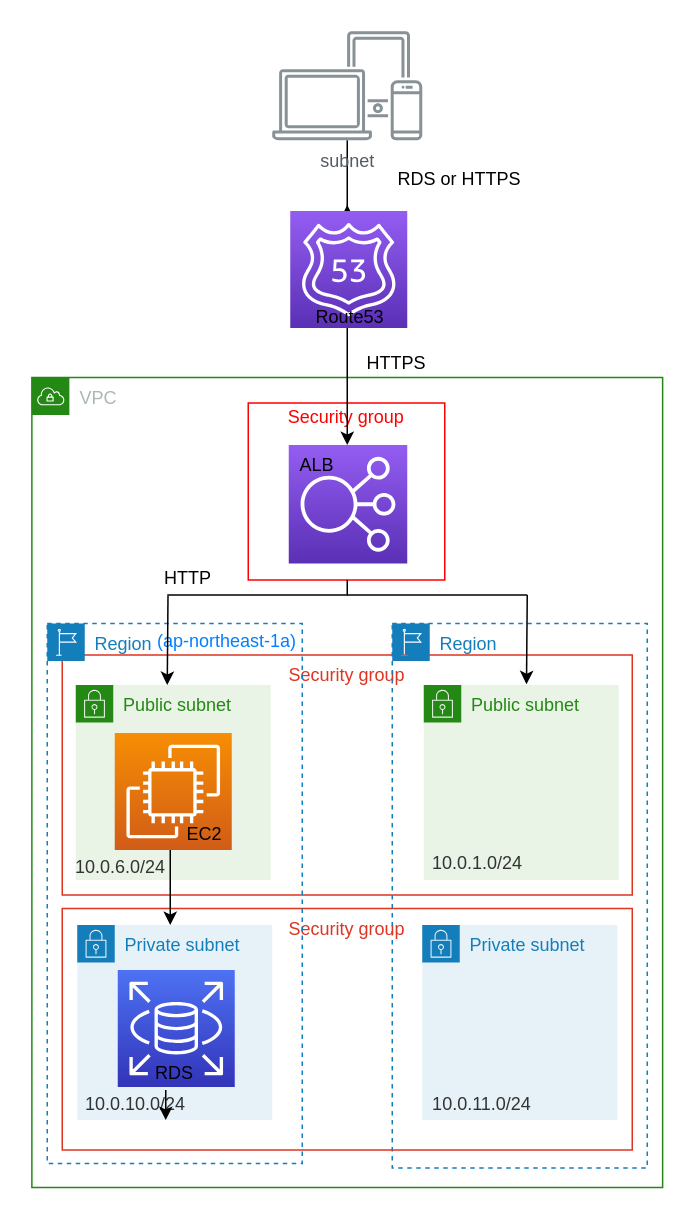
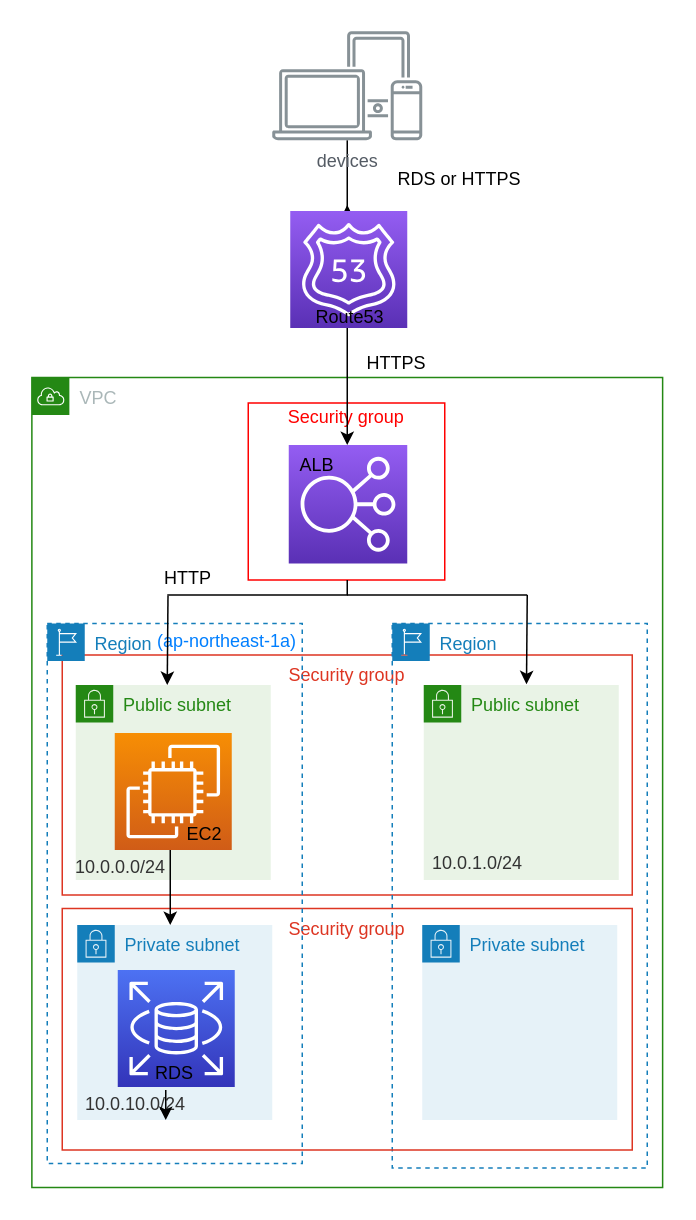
  <mxCell id="0" />
  <mxCell id="1" parent="0" />
  <mxCell id="2" value="Security group" style="fillColor=none;strokeColor=#DD3522;verticalAlign=top;fontStyle=0;fontColor=#DD3522;rounded=0;glass=0;labelBackgroundColor=none;sketch=0;" vertex="1" parent="1"><mxGeometry x="41" y="436" width="380" height="160" as="geometry" /></mxCell>
  <mxCell id="3" value="Region" style="points=[[0,0],[0.25,0],[0.5,0],[0.75,0],[1,0],[1,0.25],[1,0.5],[1,0.75],[1,1],[0.75,1],[0.5,1],[0.25,1],[0,1],[0,0.75],[0,0.5],[0,0.25]];outlineConnect=0;gradientColor=none;html=1;whiteSpace=wrap;fontSize=12;fontStyle=0;shape=mxgraph.aws4.group;grIcon=mxgraph.aws4.group_region;strokeColor=#147EBA;fillColor=none;verticalAlign=top;align=left;spacingLeft=30;fontColor=#147EBA;dashed=1;rounded=0;glass=0;labelBackgroundColor=none;sketch=0;" vertex="1" parent="1"><mxGeometry x="261" y="415" width="170" height="363" as="geometry" /></mxCell>
  <mxCell id="4" value="VPC" style="points=[[0,0],[0.25,0],[0.5,0],[0.75,0],[1,0],[1,0.25],[1,0.5],[1,0.75],[1,1],[0.75,1],[0.5,1],[0.25,1],[0,1],[0,0.75],[0,0.5],[0,0.25]];outlineConnect=0;gradientColor=none;html=1;whiteSpace=wrap;fontSize=12;fontStyle=0;shape=mxgraph.aws4.group;grIcon=mxgraph.aws4.group_vpc;strokeColor=#248814;fillColor=none;verticalAlign=top;align=left;spacingLeft=30;fontColor=#AAB7B8;dashed=0;rounded=0;glass=0;labelBackgroundColor=none;sketch=0;" vertex="1" parent="1"><mxGeometry x="20.75" y="251" width="420.5" height="540" as="geometry" /></mxCell>
  <mxCell id="5" value="Security group" style="fillColor=none;strokeColor=#DD3522;verticalAlign=top;fontStyle=0;fontColor=#DD3522;rounded=0;glass=0;labelBackgroundColor=none;sketch=0;" vertex="1" parent="1"><mxGeometry x="41" y="605" width="380" height="161" as="geometry" /></mxCell>
  <mxCell id="6" value="Public subnet" style="points=[[0,0],[0.25,0],[0.5,0],[0.75,0],[1,0],[1,0.25],[1,0.5],[1,0.75],[1,1],[0.75,1],[0.5,1],[0.25,1],[0,1],[0,0.75],[0,0.5],[0,0.25]];outlineConnect=0;gradientColor=none;html=1;whiteSpace=wrap;fontSize=12;fontStyle=0;shape=mxgraph.aws4.group;grIcon=mxgraph.aws4.group_security_group;grStroke=0;strokeColor=#248814;fillColor=#E9F3E6;verticalAlign=top;align=left;spacingLeft=30;fontColor=#248814;dashed=0;rounded=0;glass=0;labelBackgroundColor=none;sketch=0;" vertex="1" parent="1"><mxGeometry x="282" y="456" width="130" height="130" as="geometry" /></mxCell>
  <mxCell id="7" value="Public subnet" style="points=[[0,0],[0.25,0],[0.5,0],[0.75,0],[1,0],[1,0.25],[1,0.5],[1,0.75],[1,1],[0.75,1],[0.5,1],[0.25,1],[0,1],[0,0.75],[0,0.5],[0,0.25]];outlineConnect=0;gradientColor=none;html=1;whiteSpace=wrap;fontSize=12;fontStyle=0;shape=mxgraph.aws4.group;grIcon=mxgraph.aws4.group_security_group;grStroke=0;strokeColor=#248814;fillColor=#E9F3E6;verticalAlign=top;align=left;spacingLeft=30;fontColor=#248814;dashed=0;rounded=0;glass=0;labelBackgroundColor=none;sketch=0;" vertex="1" parent="1"><mxGeometry x="50" y="456" width="130" height="130" as="geometry" /></mxCell>
  <mxCell id="8" value="Region" style="points=[[0,0],[0.25,0],[0.5,0],[0.75,0],[1,0],[1,0.25],[1,0.5],[1,0.75],[1,1],[0.75,1],[0.5,1],[0.25,1],[0,1],[0,0.75],[0,0.5],[0,0.25]];outlineConnect=0;gradientColor=none;html=1;whiteSpace=wrap;fontSize=12;fontStyle=0;shape=mxgraph.aws4.group;grIcon=mxgraph.aws4.group_region;strokeColor=#147EBA;fillColor=none;verticalAlign=top;align=left;spacingLeft=30;fontColor=#147EBA;dashed=1;rounded=0;glass=0;labelBackgroundColor=none;sketch=0;" vertex="1" parent="1"><mxGeometry x="31" y="415" width="170" height="360" as="geometry" /></mxCell>
  <mxCell id="9" value="" style="rounded=0;whiteSpace=wrap;html=1;labelBackgroundColor=none;fillColor=none;strokeColor=#FF0000;sketch=0;glass=0;" vertex="1" parent="1"><mxGeometry x="165" y="268" width="131" height="118" as="geometry" /></mxCell>
  <mxCell id="10" style="edgeStyle=orthogonalEdgeStyle;rounded=0;orthogonalLoop=1;jettySize=auto;html=1;" parent="1" edge="1"><mxGeometry relative="1" as="geometry"><mxPoint x="231" y="136" as="targetPoint" /><Array as="points"><mxPoint x="231" y="156" /></Array><mxPoint x="231" y="92.871" as="sourcePoint" /></mxGeometry></mxCell>
- <mxCell id="11" value="subnet" style="outlineConnect=0;gradientColor=none;fontColor=#545B64;strokeColor=none;fillColor=#879196;dashed=0;verticalLabelPosition=bottom;verticalAlign=top;align=center;html=1;fontSize=12;fontStyle=0;aspect=fixed;shape=mxgraph.aws4.illustration_devices;pointerEvents=1" parent="1" vertex="1"><mxGeometry x="181" y="20" width="100" height="73" as="geometry" /></mxCell>
+ <mxCell id="11" value="devices" style="outlineConnect=0;gradientColor=none;fontColor=#545B64;strokeColor=none;fillColor=#879196;dashed=0;verticalLabelPosition=bottom;verticalAlign=top;align=center;html=1;fontSize=12;fontStyle=0;aspect=fixed;shape=mxgraph.aws4.illustration_devices;pointerEvents=1" parent="1" vertex="1"><mxGeometry x="181" y="20" width="100" height="73" as="geometry" /></mxCell>
  <mxCell id="12" value="" style="outlineConnect=0;fontColor=#232F3E;gradientColor=#945DF2;gradientDirection=north;fillColor=#5A30B5;strokeColor=#ffffff;dashed=0;verticalLabelPosition=bottom;verticalAlign=top;align=center;html=1;fontSize=12;fontStyle=0;aspect=fixed;shape=mxgraph.aws4.resourceIcon;resIcon=mxgraph.aws4.route_53;" parent="1" vertex="1"><mxGeometry x="193" y="140" width="78" height="78" as="geometry" /></mxCell>
  <mxCell id="13" value="Route53" style="rounded=0;whiteSpace=wrap;html=1;labelBackgroundColor=none;fillColor=none;strokeColor=none;" vertex="1" parent="1"><mxGeometry x="192.5" y="201" width="80" height="20" as="geometry" /></mxCell>
  <mxCell id="14" value="HTTPS" style="rounded=0;whiteSpace=wrap;html=1;labelBackgroundColor=none;fillColor=none;strokeColor=none;" vertex="1" parent="1"><mxGeometry x="224" y="232" width="80" height="20" as="geometry" /></mxCell>
  <mxCell id="15" value="" style="outlineConnect=0;fontColor=#232F3E;gradientColor=#945DF2;gradientDirection=north;fillColor=#5A30B5;strokeColor=#ffffff;dashed=0;verticalLabelPosition=bottom;verticalAlign=top;align=center;html=1;fontSize=12;fontStyle=0;aspect=fixed;shape=mxgraph.aws4.resourceIcon;resIcon=mxgraph.aws4.elastic_load_balancing;labelBackgroundColor=none;" vertex="1" parent="1"><mxGeometry x="192" y="296" width="79" height="79" as="geometry" /></mxCell>
  <mxCell id="16" value="ALB" style="rounded=0;whiteSpace=wrap;html=1;labelBackgroundColor=none;fillColor=none;strokeColor=none;" vertex="1" parent="1"><mxGeometry x="171" y="300" width="80" height="20" as="geometry" /></mxCell>
  <mxCell id="17" value="&lt;font color=&quot;#ff0000&quot;&gt;Security group&lt;/font&gt;" style="rounded=0;whiteSpace=wrap;html=1;labelBackgroundColor=none;fillColor=none;strokeColor=none;" vertex="1" parent="1"><mxGeometry x="179" y="268" width="103" height="20" as="geometry" /></mxCell>
  <mxCell id="18" value="Private subnet" style="points=[[0,0],[0.25,0],[0.5,0],[0.75,0],[1,0],[1,0.25],[1,0.5],[1,0.75],[1,1],[0.75,1],[0.5,1],[0.25,1],[0,1],[0,0.75],[0,0.5],[0,0.25]];outlineConnect=0;gradientColor=none;html=1;whiteSpace=wrap;fontSize=12;fontStyle=0;shape=mxgraph.aws4.group;grIcon=mxgraph.aws4.group_security_group;grStroke=0;strokeColor=#147EBA;fillColor=#E6F2F8;verticalAlign=top;align=left;spacingLeft=30;fontColor=#147EBA;dashed=0;rounded=0;glass=0;labelBackgroundColor=none;sketch=0;" vertex="1" parent="1"><mxGeometry x="281" y="616" width="130" height="130" as="geometry" /></mxCell>
  <mxCell id="19" value="Private subnet" style="points=[[0,0],[0.25,0],[0.5,0],[0.75,0],[1,0],[1,0.25],[1,0.5],[1,0.75],[1,1],[0.75,1],[0.5,1],[0.25,1],[0,1],[0,0.75],[0,0.5],[0,0.25]];outlineConnect=0;gradientColor=none;html=1;whiteSpace=wrap;fontSize=12;fontStyle=0;shape=mxgraph.aws4.group;grIcon=mxgraph.aws4.group_security_group;grStroke=0;strokeColor=#147EBA;fillColor=#E6F2F8;verticalAlign=top;align=left;spacingLeft=30;fontColor=#147EBA;dashed=0;rounded=0;glass=0;labelBackgroundColor=none;sketch=0;" vertex="1" parent="1"><mxGeometry x="51" y="616" width="130" height="130" as="geometry" /></mxCell>
  <mxCell id="20" value="&lt;font color=&quot;#333333&quot;&gt;10.0.10.0/24&lt;/font&gt;" style="rounded=0;whiteSpace=wrap;html=1;labelBackgroundColor=none;fillColor=none;strokeColor=none;" vertex="1" parent="1"><mxGeometry x="50" y="726" width="80" height="20" as="geometry" /></mxCell>
  <mxCell id="21" value="&lt;font color=&quot;#007fff&quot;&gt;(ap-northeast-1a)&lt;/font&gt;" style="rounded=0;whiteSpace=wrap;html=1;labelBackgroundColor=none;fillColor=none;strokeColor=none;" vertex="1" parent="1"><mxGeometry x="101" y="415" width="100" height="23" as="geometry" /></mxCell>
- <mxCell id="22" value="&lt;font color=&quot;#333333&quot;&gt;10.0.11.0/24&lt;/font&gt;" style="rounded=0;whiteSpace=wrap;html=1;labelBackgroundColor=none;fillColor=none;strokeColor=none;" vertex="1" parent="1"><mxGeometry x="281" y="726" width="80" height="20" as="geometry" /></mxCell>
  <mxCell id="23" style="edgeStyle=orthogonalEdgeStyle;rounded=0;orthogonalLoop=1;jettySize=auto;html=1;exitX=0.75;exitY=0;exitDx=0;exitDy=0;entryX=0.75;entryY=1;entryDx=0;entryDy=0;" edge="1" parent="1" source="20" target="20"><mxGeometry relative="1" as="geometry" /></mxCell>
  <mxCell id="24" value="" style="outlineConnect=0;fontColor=#232F3E;gradientColor=#4D72F3;gradientDirection=north;fillColor=#3334B9;strokeColor=#ffffff;dashed=0;verticalLabelPosition=bottom;verticalAlign=top;align=center;html=1;fontSize=12;fontStyle=0;aspect=fixed;shape=mxgraph.aws4.resourceIcon;resIcon=mxgraph.aws4.rds;rounded=0;glass=0;labelBackgroundColor=none;sketch=0;" vertex="1" parent="1"><mxGeometry x="78" y="646" width="78" height="78" as="geometry" /></mxCell>
  <mxCell id="25" value="RDS" style="rounded=0;whiteSpace=wrap;html=1;labelBackgroundColor=none;fillColor=none;strokeColor=none;" vertex="1" parent="1"><mxGeometry x="76" y="705" width="80" height="20" as="geometry" /></mxCell>
  <mxCell id="26" value="" style="outlineConnect=0;fontColor=#232F3E;gradientColor=#F78E04;gradientDirection=north;fillColor=#D05C17;strokeColor=#ffffff;dashed=0;verticalLabelPosition=bottom;verticalAlign=top;align=center;html=1;fontSize=12;fontStyle=0;aspect=fixed;shape=mxgraph.aws4.resourceIcon;resIcon=mxgraph.aws4.ec2;rounded=0;glass=0;labelBackgroundColor=none;sketch=0;" vertex="1" parent="1"><mxGeometry x="76" y="488" width="78" height="78" as="geometry" /></mxCell>
  <mxCell id="27" value="EC2" style="rounded=0;whiteSpace=wrap;html=1;labelBackgroundColor=none;fillColor=none;strokeColor=none;" vertex="1" parent="1"><mxGeometry x="96" y="546" width="80" height="20" as="geometry" /></mxCell>
  <mxCell id="28" value="RDS or HTTPS" style="rounded=0;whiteSpace=wrap;html=1;labelBackgroundColor=none;fillColor=none;strokeColor=none;" vertex="1" parent="1"><mxGeometry x="246" y="109" width="120" height="20" as="geometry" /></mxCell>
  <mxCell id="29" value="" style="endArrow=classic;html=1;" edge="1" parent="1"><mxGeometry width="50" height="50" relative="1" as="geometry"><mxPoint x="231" y="218" as="sourcePoint" /><mxPoint x="231" y="296" as="targetPoint" /></mxGeometry></mxCell>
  <mxCell id="30" value="&lt;font color=&quot;#333333&quot;&gt;10.0.1.0/24&lt;/font&gt;" style="rounded=0;whiteSpace=wrap;html=1;labelBackgroundColor=none;fillColor=none;strokeColor=none;" vertex="1" parent="1"><mxGeometry x="278" y="564.5" width="80" height="20" as="geometry" /></mxCell>
- <mxCell id="31" value="&lt;font color=&quot;#333333&quot;&gt;10.0.6.0/24&lt;/font&gt;" style="rounded=0;whiteSpace=wrap;html=1;labelBackgroundColor=none;fillColor=none;strokeColor=none;" vertex="1" parent="1"><mxGeometry x="40" y="567.5" width="80" height="20" as="geometry" /></mxCell>
+ <mxCell id="31" value="&lt;font color=&quot;#333333&quot;&gt;10.0.0.0/24&lt;/font&gt;" style="rounded=0;whiteSpace=wrap;html=1;labelBackgroundColor=none;fillColor=none;strokeColor=none;" vertex="1" parent="1"><mxGeometry x="40" y="567.5" width="80" height="20" as="geometry" /></mxCell>
  <mxCell id="32" value="" style="endArrow=none;html=1;" edge="1" parent="1"><mxGeometry width="50" height="50" relative="1" as="geometry"><mxPoint x="231" y="396" as="sourcePoint" /><mxPoint x="231" y="386" as="targetPoint" /></mxGeometry></mxCell>
  <mxCell id="33" value="" style="endArrow=none;html=1;" edge="1" parent="1"><mxGeometry width="50" height="50" relative="1" as="geometry"><mxPoint x="351" y="396" as="sourcePoint" /><mxPoint x="231" y="396" as="targetPoint" /></mxGeometry></mxCell>
  <mxCell id="34" value="" style="endArrow=none;html=1;" edge="1" parent="1"><mxGeometry width="50" height="50" relative="1" as="geometry"><mxPoint x="231.5" y="396" as="sourcePoint" /><mxPoint x="111" y="396" as="targetPoint" /></mxGeometry></mxCell>
  <mxCell id="35" value="" style="endArrow=classic;html=1;entryX=0.5;entryY=0;entryDx=0;entryDy=0;" edge="1" parent="1"><mxGeometry width="50" height="50" relative="1" as="geometry"><mxPoint x="351" y="396" as="sourcePoint" /><mxPoint x="350.5" y="455.5" as="targetPoint" /></mxGeometry></mxCell>
  <mxCell id="36" value="" style="endArrow=classic;html=1;entryX=0.5;entryY=0;entryDx=0;entryDy=0;" edge="1" parent="1"><mxGeometry width="50" height="50" relative="1" as="geometry"><mxPoint x="111.5" y="396.5" as="sourcePoint" /><mxPoint x="111" y="456" as="targetPoint" /></mxGeometry></mxCell>
  <mxCell id="37" value="" style="endArrow=classic;html=1;strokeColor=#000000;" edge="1" parent="1"><mxGeometry width="50" height="50" relative="1" as="geometry"><mxPoint x="113" y="566" as="sourcePoint" /><mxPoint x="113" y="616" as="targetPoint" /></mxGeometry></mxCell>
  <mxCell id="38" value="HTTP" style="rounded=0;whiteSpace=wrap;html=1;labelBackgroundColor=none;fillColor=none;strokeColor=none;" vertex="1" parent="1"><mxGeometry x="85" y="375" width="80" height="20" as="geometry" /></mxCell>
